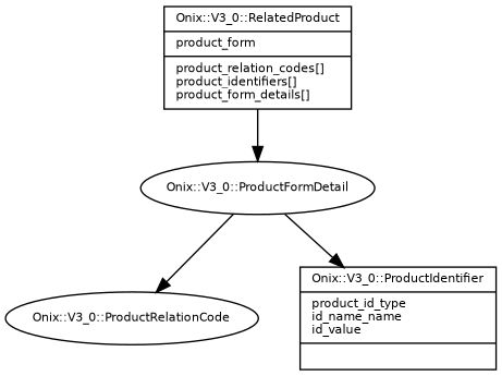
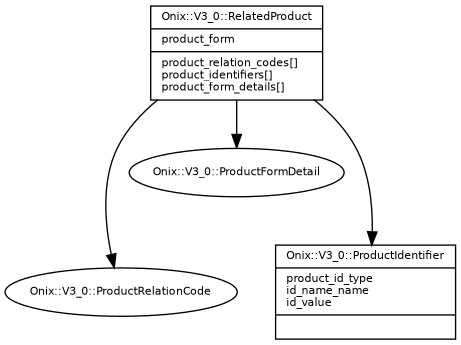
  digraph {
    fontname="Bitstream Vera Sans"
    fontsize=8
    node [fontname="Bitstream Vera Sans" fontsize=8 shape=record]
    edge [arrowhead=normal fontname="Bitstream Vera Sans" fontsize=8]
    n1 [label="{Onix::V3_0::RelatedProduct\l|product_form\l|product_relation_codes[]\lproduct_identifiers[]\lproduct_form_details[]\l}"]
    n2 [label="Onix::V3_0::ProductRelationCode" shape=oval]
    n3 [label="{Onix::V3_0::ProductIdentifier\l|product_id_type\lid_name_name\lid_value\l|\l}"]
    n4 [label="Onix::V3_0::ProductFormDetail" shape=oval]
-   n4 -> n2
-   n4 -> n3
+   n1 -> n2
+   n1 -> n3
    n1 -> n4
  }
